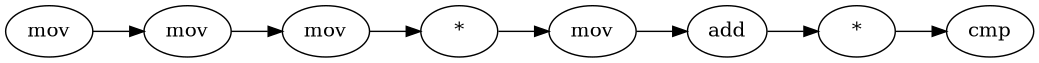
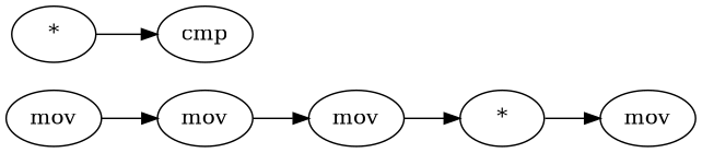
  digraph {
    rankdir=LR
    fontname="DejaVu Serif"
    node [csymb=mov csymbtype=substring fontname="DejaVu Serif"]
    edge [fontname="DejaVu Serif"]
    n1 [getid=A label=mov]
    n2 [getid=B label=mov]
    n3 [getid=C label=mov]
    n4 [csymbtype="*" getid=D label="*" maxrepeat=6 minrepeat=1 csymb=""]
    n5 [getid=E label=mov]
-   n6 [csymb=add getid=F label=add]
    n7 [csymbtype="*" getid=G label="*" lazyrepeat=true maxrepeat=4 minrepeat=0 csymb=""]
    n8 [csymb=cmp getid=H label=cmp]
    n1 -> n2
    n2 -> n3
    n3 -> n4
    n4 -> n5
-   n5 -> n6
-   n6 -> n7
    n7 -> n8
  }
